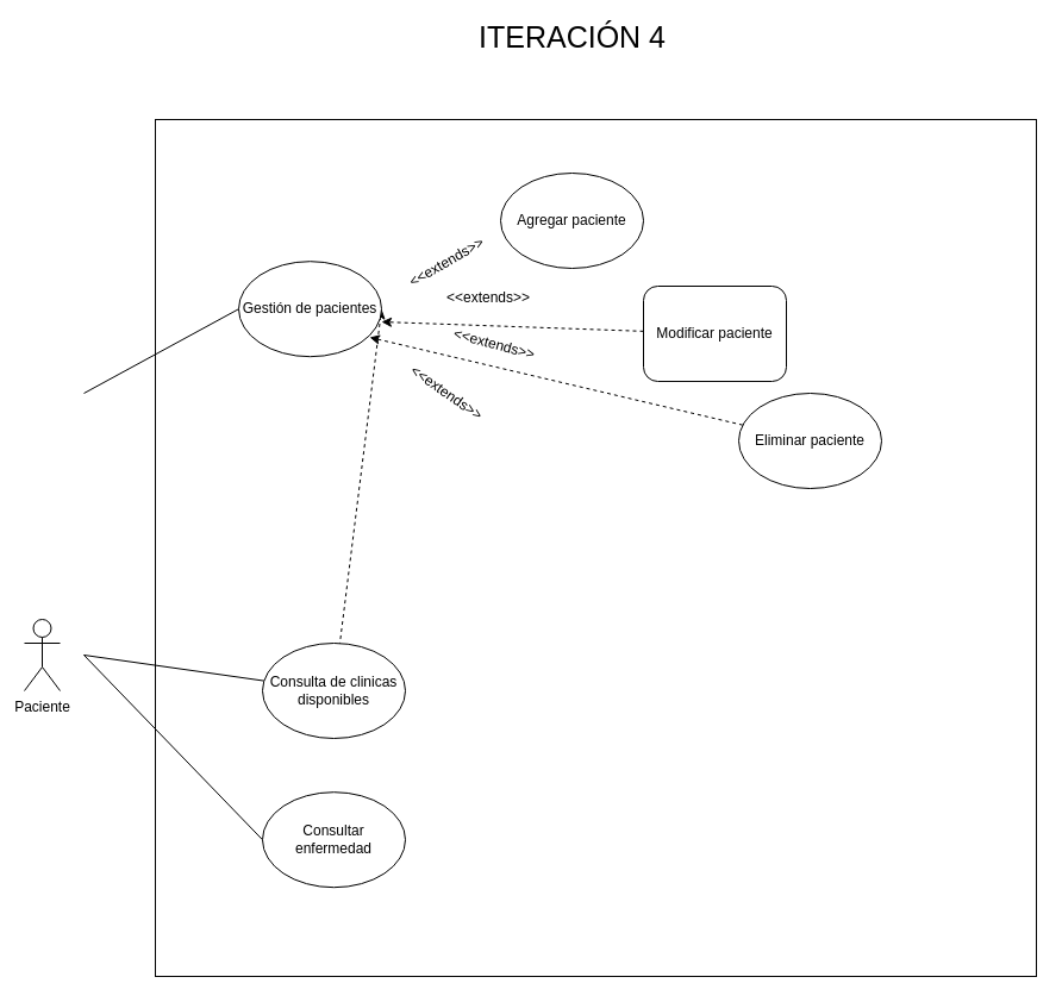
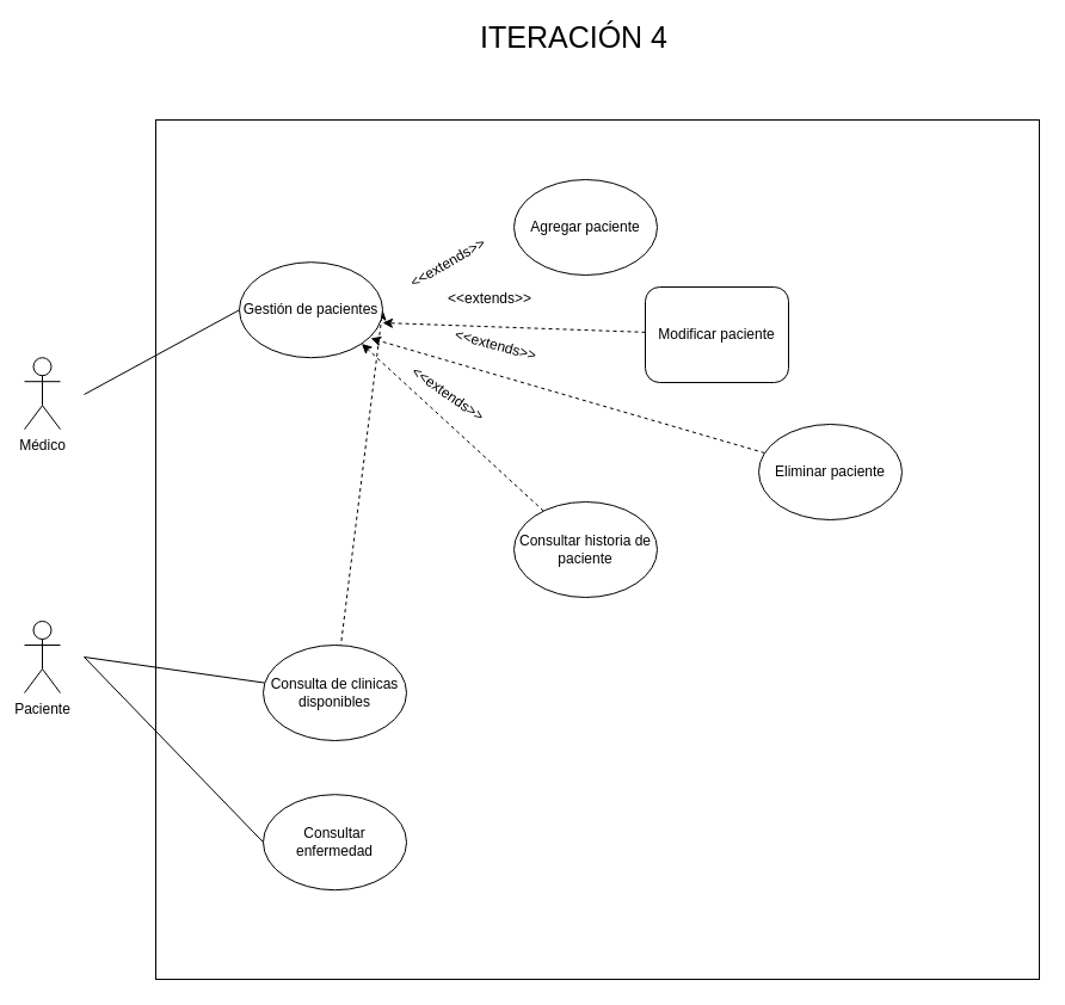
  <mxCell id="0" />
  <mxCell id="1" parent="0" />
  <mxCell id="2" value="" style="whiteSpace=wrap;html=1;" parent="1" vertex="1"><mxGeometry x="130" y="100" width="740" height="720" as="geometry" /></mxCell>
  <mxCell id="3" value="&lt;font style=&quot;font-size: 25px&quot;&gt;ITERACIÓN 4&lt;/font&gt;" style="text;html=1;align=center;verticalAlign=middle;resizable=0;points=[];autosize=1;" parent="1" vertex="1"><mxGeometry x="395" y="20" width="170" height="20" as="geometry" /></mxCell>
  <mxCell id="4" value="Paciente" style="shape=umlActor;verticalLabelPosition=bottom;labelBackgroundColor=#ffffff;verticalAlign=top;html=1;outlineConnect=0;" parent="1" vertex="1"><mxGeometry x="20" y="520" width="30" height="60" as="geometry" /></mxCell>
  <mxCell id="5" style="rounded=0;orthogonalLoop=1;jettySize=auto;html=1;exitX=1;exitY=0.5;exitDx=0;exitDy=0;endArrow=none;endFill=0;startArrow=classic;startFill=1;dashed=1;" parent="1" source="7" target="14" edge="1"><mxGeometry relative="1" as="geometry" /></mxCell>
  <mxCell id="6" style="edgeStyle=none;rounded=0;orthogonalLoop=1;jettySize=auto;html=1;exitX=0;exitY=0.5;exitDx=0;exitDy=0;startArrow=none;startFill=0;endArrow=none;endFill=0;" parent="1" source="7" edge="1"><mxGeometry relative="1" as="geometry"><mxPoint x="70" y="330" as="targetPoint" /></mxGeometry></mxCell>
  <mxCell id="7" value="Gestión de pacientes" style="ellipse;whiteSpace=wrap;html=1;" parent="1" vertex="1"><mxGeometry x="200" y="219.2" width="120" height="80" as="geometry" /></mxCell>
- <mxCell id="8" value="Agregar paciente" style="ellipse;whiteSpace=wrap;html=1;" parent="1" vertex="1"><mxGeometry x="420" y="145" width="120" height="80" as="geometry" /></mxCell>
+ <mxCell id="8" value="Agregar paciente" style="ellipse;whiteSpace=wrap;html=1;" parent="1" vertex="1"><mxGeometry x="430" y="150" width="120" height="80" as="geometry" /></mxCell>
  <mxCell id="9" style="edgeStyle=none;rounded=0;orthogonalLoop=1;jettySize=auto;html=1;dashed=1;startArrow=none;startFill=0;endArrow=classic;endFill=1;" parent="1" source="10" edge="1"><mxGeometry relative="1" as="geometry"><mxPoint x="310" y="283" as="targetPoint" /></mxGeometry></mxCell>
- <mxCell id="10" value="Eliminar paciente" style="ellipse;whiteSpace=wrap;html=1;" parent="1" vertex="1"><mxGeometry x="620" y="330" width="120" height="80" as="geometry" /></mxCell>
+ <mxCell id="10" value="Eliminar paciente" style="ellipse;whiteSpace=wrap;html=1;" parent="1" vertex="1"><mxGeometry x="635" y="355" width="120" height="80" as="geometry" /></mxCell>
+ <mxCell id="11" style="edgeStyle=none;rounded=0;orthogonalLoop=1;jettySize=auto;html=1;entryX=1;entryY=1;entryDx=0;entryDy=0;dashed=1;startArrow=none;startFill=0;endArrow=classic;endFill=1;" parent="1" source="12" target="7" edge="1"><mxGeometry relative="1" as="geometry" /></mxCell>
+ <mxCell id="12" value="Consultar historia de paciente" style="ellipse;whiteSpace=wrap;html=1;" parent="1" vertex="1"><mxGeometry x="430" y="420" width="120" height="80" as="geometry" /></mxCell>
  <mxCell id="13" style="edgeStyle=none;rounded=0;orthogonalLoop=1;jettySize=auto;html=1;startArrow=none;startFill=0;endArrow=none;endFill=0;" parent="1" source="14" edge="1"><mxGeometry relative="1" as="geometry"><mxPoint x="70" y="550" as="targetPoint" /></mxGeometry></mxCell>
  <mxCell id="14" value="Consulta de clinicas disponibles" style="ellipse;whiteSpace=wrap;html=1;" parent="1" vertex="1"><mxGeometry x="220" y="540" width="120" height="80" as="geometry" /></mxCell>
  <mxCell id="15" style="edgeStyle=none;rounded=0;orthogonalLoop=1;jettySize=auto;html=1;exitX=0;exitY=0.5;exitDx=0;exitDy=0;startArrow=none;startFill=0;endArrow=none;endFill=0;" parent="1" source="16" edge="1"><mxGeometry relative="1" as="geometry"><mxPoint x="70" y="550" as="targetPoint" /></mxGeometry></mxCell>
  <mxCell id="16" value="Consultar enfermedad" style="ellipse;whiteSpace=wrap;html=1;" parent="1" vertex="1"><mxGeometry x="220" y="665.2" width="120" height="80" as="geometry" /></mxCell>
  <mxCell id="17" style="edgeStyle=none;rounded=0;orthogonalLoop=1;jettySize=auto;html=1;entryX=1;entryY=0.635;entryDx=0;entryDy=0;entryPerimeter=0;dashed=1;startArrow=none;startFill=0;endArrow=classic;endFill=1;" parent="1" source="18" target="7" edge="1"><mxGeometry relative="1" as="geometry" /></mxCell>
  <mxCell id="18" value="Modificar paciente" style="whiteSpace=wrap;html=1;rounded=1;" parent="1" vertex="1"><mxGeometry x="540" y="240" width="120" height="80" as="geometry" /></mxCell>
+ <mxCell id="19" value="Médico" style="shape=umlActor;verticalLabelPosition=bottom;labelBackgroundColor=#ffffff;verticalAlign=top;html=1;outlineConnect=0;" parent="1" vertex="1"><mxGeometry x="20" y="299.2" width="30" height="60" as="geometry" /></mxCell>
  <mxCell id="20" value="&amp;lt;&amp;lt;extends&amp;gt;&amp;gt;" style="text;html=1;strokeColor=none;fillColor=none;align=center;verticalAlign=middle;whiteSpace=wrap;rounded=0;rotation=-30;" parent="1" vertex="1"><mxGeometry x="355" y="210" width="40" height="20" as="geometry" /></mxCell>
  <mxCell id="21" value="&amp;lt;&amp;lt;extends&amp;gt;&amp;gt;" style="text;html=1;strokeColor=none;fillColor=none;align=center;verticalAlign=middle;whiteSpace=wrap;rounded=0;rotation=0;" parent="1" vertex="1"><mxGeometry x="390" y="240" width="40" height="20" as="geometry" /></mxCell>
  <mxCell id="22" value="&amp;lt;&amp;lt;extends&amp;gt;&amp;gt;" style="text;html=1;strokeColor=none;fillColor=none;align=center;verticalAlign=middle;whiteSpace=wrap;rounded=0;rotation=15;" parent="1" vertex="1"><mxGeometry x="395" y="279.2" width="40" height="20" as="geometry" /></mxCell>
  <mxCell id="23" value="&amp;lt;&amp;lt;extends&amp;gt;&amp;gt;" style="text;html=1;strokeColor=none;fillColor=none;align=center;verticalAlign=middle;whiteSpace=wrap;rounded=0;rotation=35;" parent="1" vertex="1"><mxGeometry x="355" y="320" width="40" height="20" as="geometry" /></mxCell>
